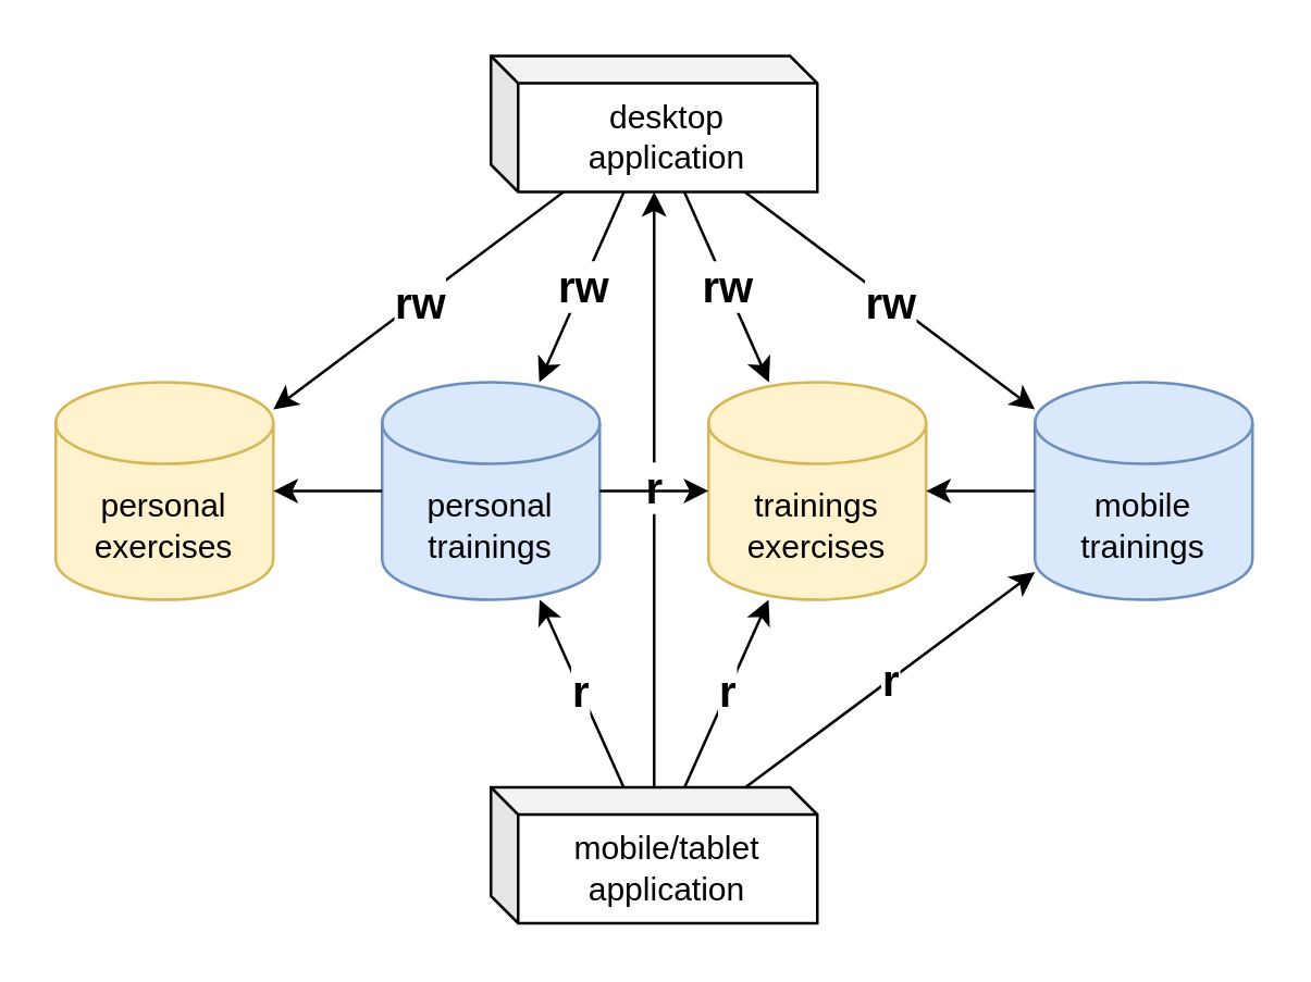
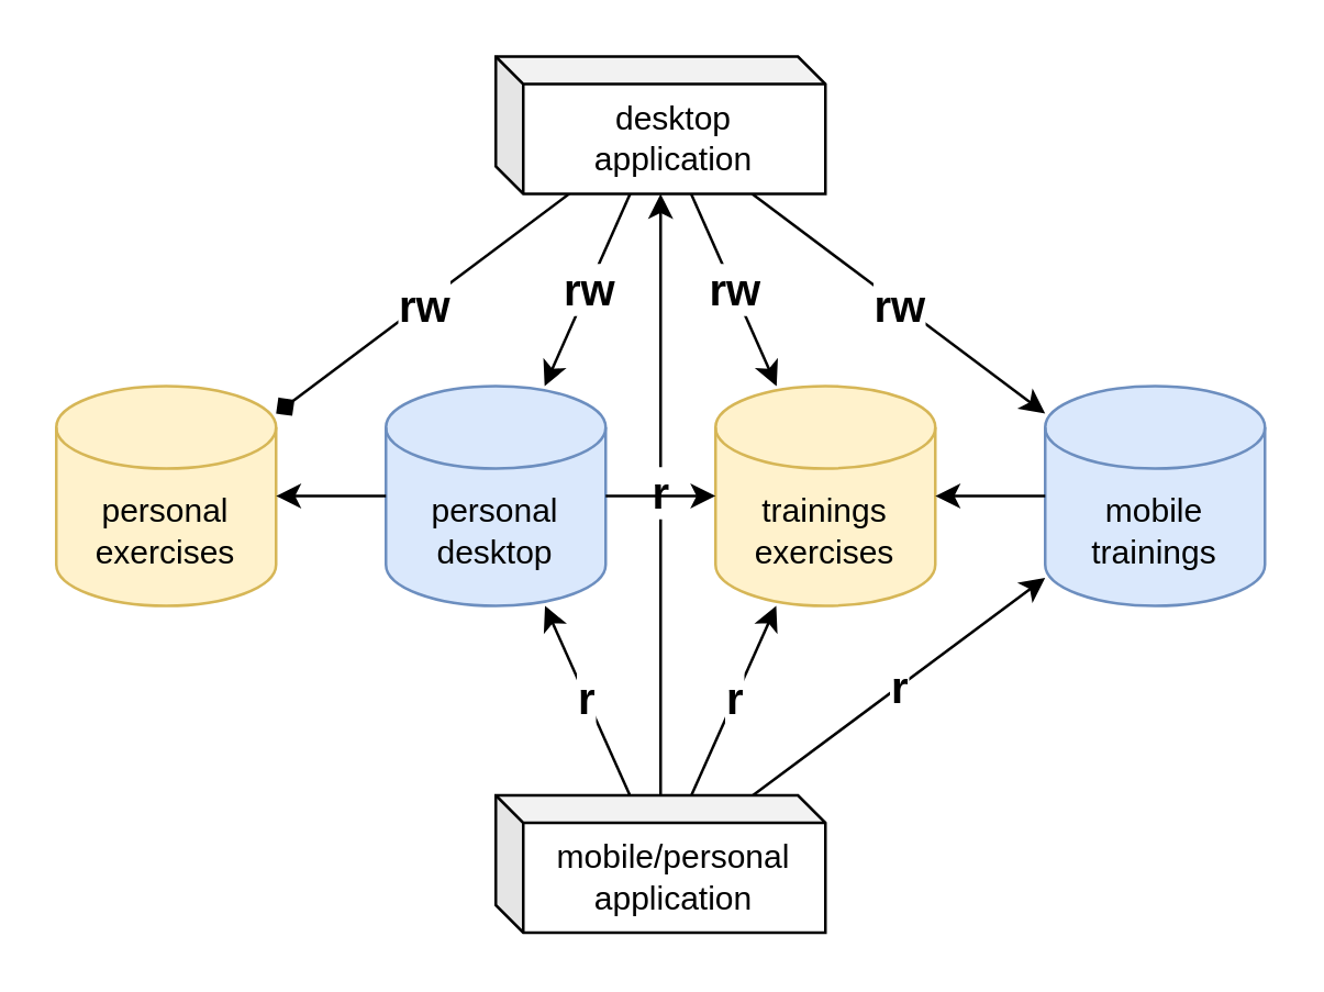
  <mxCell id="0" />
  <mxCell id="1" parent="0" />
  <mxCell id="2" value="trainings&lt;br&gt;exercises" style="shape=cylinder3;whiteSpace=wrap;html=1;boundedLbl=1;backgroundOutline=1;size=15;fillColor=#fff2cc;strokeColor=#d6b656;" parent="1" vertex="1"><mxGeometry x="260" y="140" width="80" height="80" as="geometry" /></mxCell>
  <mxCell id="3" value="mobile&lt;br&gt;trainings" style="shape=cylinder3;whiteSpace=wrap;html=1;boundedLbl=1;backgroundOutline=1;size=15;fillColor=#dae8fc;strokeColor=#6c8ebf;" parent="1" vertex="1"><mxGeometry x="380" y="140" width="80" height="80" as="geometry" /></mxCell>
  <mxCell id="4" value="" style="endArrow=classic;html=1;rounded=0;" parent="1" source="3" target="2" edge="1"><mxGeometry relative="1" as="geometry"><mxPoint x="260" y="180" as="sourcePoint" /><mxPoint x="430" y="30" as="targetPoint" /></mxGeometry></mxCell>
- <mxCell id="5" value="personal trainings" style="shape=cylinder3;whiteSpace=wrap;html=1;boundedLbl=1;backgroundOutline=1;size=15;fillColor=#dae8fc;strokeColor=#6c8ebf;" parent="1" vertex="1"><mxGeometry x="140" y="140" width="80" height="80" as="geometry" /></mxCell>
+ <mxCell id="5" value="personal desktop" style="shape=cylinder3;whiteSpace=wrap;html=1;boundedLbl=1;backgroundOutline=1;size=15;fillColor=#dae8fc;strokeColor=#6c8ebf;" parent="1" vertex="1"><mxGeometry x="140" y="140" width="80" height="80" as="geometry" /></mxCell>
  <mxCell id="6" value="personal exercises" style="shape=cylinder3;whiteSpace=wrap;html=1;boundedLbl=1;backgroundOutline=1;size=15;fillColor=#fff2cc;strokeColor=#d6b656;" parent="1" vertex="1"><mxGeometry x="20" y="140" width="80" height="80" as="geometry" /></mxCell>
  <mxCell id="7" value="" style="endArrow=classic;html=1;rounded=0;" parent="1" source="5" target="6" edge="1"><mxGeometry relative="1" as="geometry"><mxPoint x="190" y="190" as="sourcePoint" /><mxPoint x="150" y="190" as="targetPoint" /></mxGeometry></mxCell>
- <mxCell id="8" value="" style="endArrow=classic;html=1;rounded=0;fontSize=16;fontStyle=1" parent="1" source="16" target="6" edge="1"><mxGeometry relative="1" as="geometry"><mxPoint x="210" y="70" as="sourcePoint" /><mxPoint x="358" y="184" as="targetPoint" /></mxGeometry></mxCell>
+ <mxCell id="8" value="" style="endArrow=diamond;html=1;rounded=0;fontSize=16;fontStyle=1;" parent="1" source="16" target="6" edge="1"><mxGeometry relative="1" as="geometry"><mxPoint x="210" y="70" as="sourcePoint" /><mxPoint x="358" y="184" as="targetPoint" /></mxGeometry></mxCell>
  <mxCell id="9" value="rw" style="edgeLabel;resizable=0;html=1;align=center;verticalAlign=middle;fontSize=16;fontStyle=1" parent="8" connectable="0" vertex="1"><mxGeometry relative="1" as="geometry" /></mxCell>
  <mxCell id="10" value="" style="endArrow=classic;html=1;rounded=0;fontSize=16;fontStyle=1" parent="1" source="16" target="5" edge="1"><mxGeometry relative="1" as="geometry"><mxPoint x="224" y="70" as="sourcePoint" /><mxPoint x="110" y="159" as="targetPoint" /></mxGeometry></mxCell>
  <mxCell id="11" value="rw" style="edgeLabel;resizable=0;html=1;align=center;verticalAlign=middle;fontSize=16;fontStyle=1" parent="10" connectable="0" vertex="1"><mxGeometry relative="1" as="geometry" /></mxCell>
  <mxCell id="12" value="" style="endArrow=classic;html=1;rounded=0;fontSize=16;fontStyle=1" parent="1" source="16" target="3" edge="1"><mxGeometry relative="1" as="geometry"><mxPoint x="280" y="70" as="sourcePoint" /><mxPoint x="120" y="169" as="targetPoint" /></mxGeometry></mxCell>
  <mxCell id="13" value="rw" style="edgeLabel;resizable=0;html=1;align=center;verticalAlign=middle;fontSize=16;fontStyle=1" parent="12" connectable="0" vertex="1"><mxGeometry relative="1" as="geometry" /></mxCell>
  <mxCell id="14" value="" style="endArrow=classic;html=1;rounded=0;fontSize=16;fontStyle=1" parent="1" source="16" target="2" edge="1"><mxGeometry relative="1" as="geometry"><mxPoint x="241" y="70" as="sourcePoint" /><mxPoint x="207" y="150" as="targetPoint" /></mxGeometry></mxCell>
  <mxCell id="15" value="rw" style="edgeLabel;resizable=0;html=1;align=center;verticalAlign=middle;fontSize=16;fontStyle=1" parent="14" connectable="0" vertex="1"><mxGeometry relative="1" as="geometry" /></mxCell>
  <mxCell id="16" value="desktop&lt;br&gt;application" style="shape=cube;whiteSpace=wrap;html=1;boundedLbl=1;backgroundOutline=1;darkOpacity=0.05;darkOpacity2=0.1;size=10;" parent="1" vertex="1"><mxGeometry x="180" y="20" width="120" height="50" as="geometry" /></mxCell>
- <mxCell id="17" value="mobile/tablet&lt;br&gt;application" style="shape=cube;whiteSpace=wrap;html=1;boundedLbl=1;backgroundOutline=1;darkOpacity=0.05;darkOpacity2=0.1;size=10;" parent="1" vertex="1"><mxGeometry x="180" y="289" width="120" height="50" as="geometry" /></mxCell>
+ <mxCell id="17" value="mobile/personal&lt;br&gt;application" style="shape=cube;whiteSpace=wrap;html=1;boundedLbl=1;backgroundOutline=1;darkOpacity=0.05;darkOpacity2=0.1;size=10;" parent="1" vertex="1"><mxGeometry x="180" y="289" width="120" height="50" as="geometry" /></mxCell>
  <mxCell id="18" value="r" style="endArrow=classic;html=1;rounded=0;fontSize=16;fontStyle=1" edge="1" parent="1" source="17" target="3"><mxGeometry width="50" height="50" relative="1" as="geometry"><mxPoint x="360" y="280" as="sourcePoint" /><mxPoint x="410" y="230" as="targetPoint" /></mxGeometry></mxCell>
  <mxCell id="19" value="r" style="endArrow=classic;html=1;rounded=0;fontSize=16;fontStyle=1;" edge="1" parent="1" source="17" target="16"><mxGeometry width="50" height="50" relative="1" as="geometry"><mxPoint x="284" y="299" as="sourcePoint" /><mxPoint x="390" y="220" as="targetPoint" /></mxGeometry></mxCell>
  <mxCell id="20" value="r" style="endArrow=classic;html=1;rounded=0;fontSize=16;fontStyle=1" edge="1" parent="1" source="17" target="2"><mxGeometry width="50" height="50" relative="1" as="geometry"><mxPoint x="261" y="299" as="sourcePoint" /><mxPoint x="292" y="230" as="targetPoint" /></mxGeometry></mxCell>
  <mxCell id="21" value="r" style="endArrow=classic;html=1;rounded=0;fontSize=16;fontStyle=1" edge="1" parent="1" source="17" target="5"><mxGeometry width="50" height="50" relative="1" as="geometry"><mxPoint x="271" y="309" as="sourcePoint" /><mxPoint x="302" y="240" as="targetPoint" /></mxGeometry></mxCell>
  <mxCell id="22" value="" style="endArrow=classic;html=1;rounded=0;" edge="1" parent="1" source="5" target="2"><mxGeometry relative="1" as="geometry"><mxPoint x="150" y="190" as="sourcePoint" /><mxPoint x="110" y="190" as="targetPoint" /></mxGeometry></mxCell>
